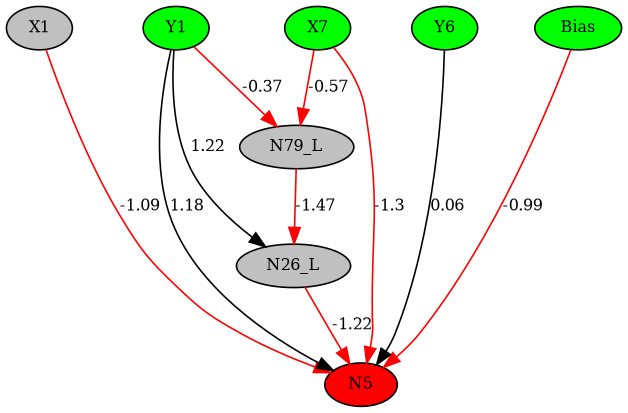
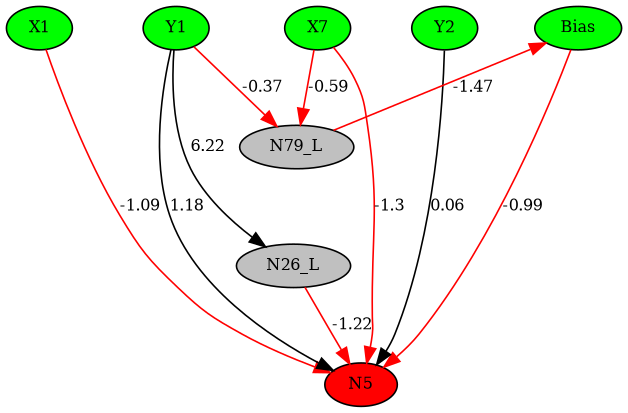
  digraph {
    node [fillcolor=green fontsize=10 shape=ellipse style=filled]
    edge [color=red fontsize=10]
    N5 [fillcolor=red height=0.1 width=0.1]
    n2 [height=0.1 label=Bias width=0.1]
-   n3 [fillcolor=gray height=0.1 label=X1 width=0.1]
+   n3 [height=0.1 label=X1 width=0.1]
    n4 [height=0.1 label=Y1 width=0.1]
    n5 [height=0.1 label=X7 width=0.1]
-   n6 [height=0.1 label=Y6 width=0.1]
+   n6 [height=0.1 label=Y2 width=0.1]
    n7 [fillcolor=gray height=0.1 label=N26_L width=0.1]
    n8 [fillcolor=gray height=0.1 label=N79_L width=0.1]
    subgraph sub_1 {
      rank=same
      N5
    }
    subgraph sub_2 {
      rank=same
      n2
      n3
      n4
      n5
      n6
    }
    n2 -> N5 [arrowType=inv label=-0.99]
    n3 -> N5 [arrowType=inv label=-1.09]
    n3 -> n4 [style=invis color="" fontsize=""]
    n4 -> N5 [color=black label=1.18]
    n4 -> n5 [style=invis color="" fontsize=""]
-   n4 -> n7 [color=black label=1.22]
+   n4 -> n7 [color=black label=6.22]
    n4 -> n8 [arrowType=inv label=-0.37]
    n5 -> N5 [arrowType=inv label=-1.3]
    n5 -> n6 [style=invis color="" fontsize=""]
-   n5 -> n8 [arrowType=inv label=-0.57]
+   n5 -> n8 [arrowType=inv label=-0.59]
    n6 -> N5 [color=black label=0.06]
    n6 -> n2 [style=invis color="" fontsize=""]
    n7 -> N5 [arrowType=inv label=-1.22]
-   n8 -> n7 [arrowType=inv label=-1.47]
+   n8 -> n2 [arrowType=inv label=-1.47]
  }
